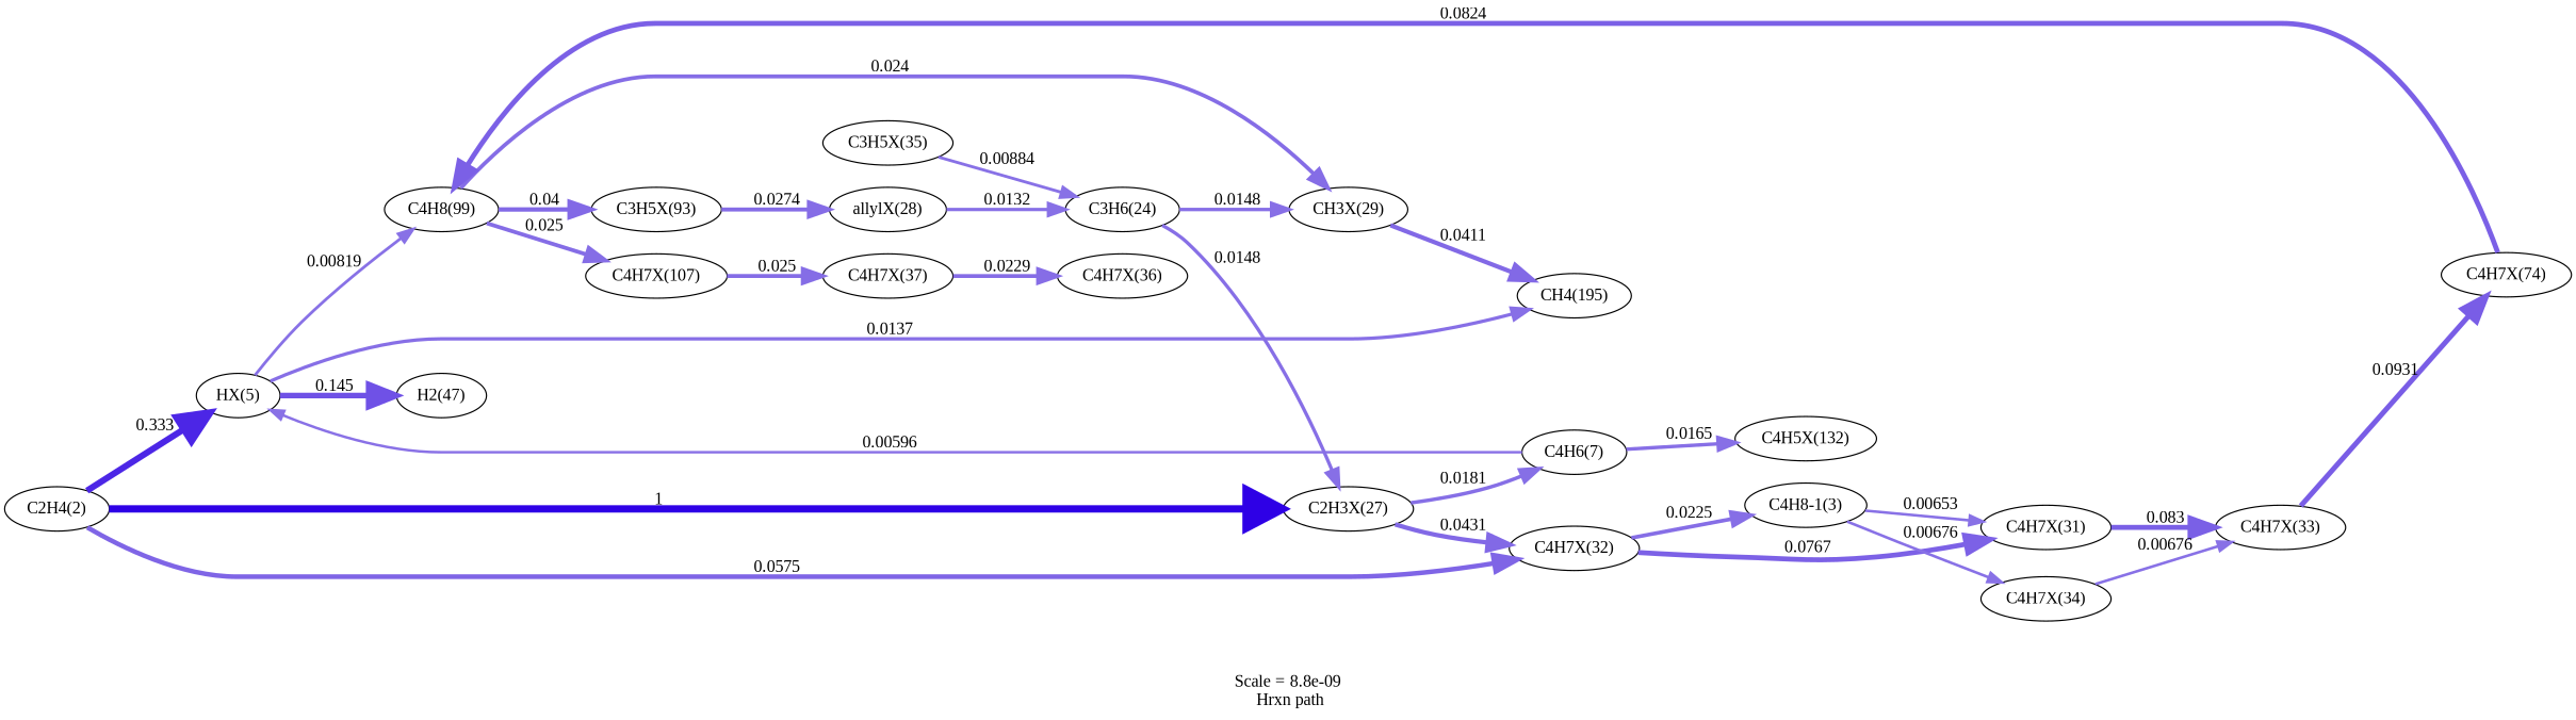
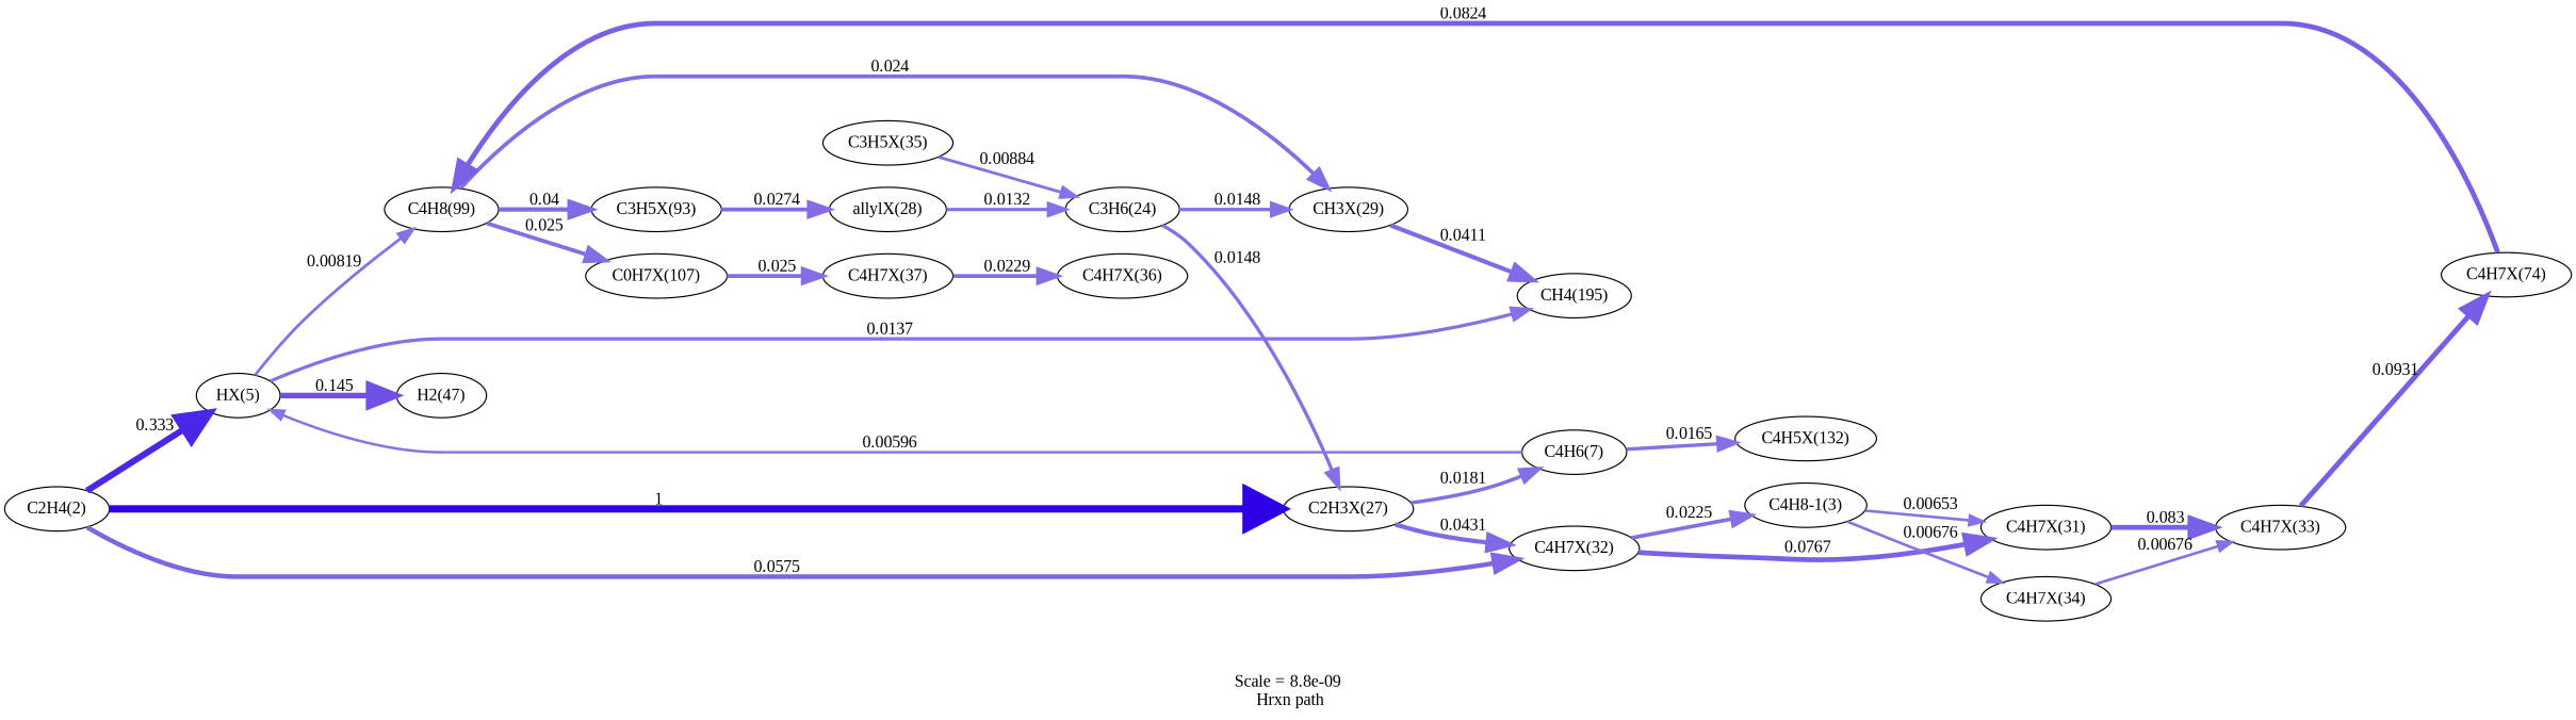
  digraph {
    fontname="Liberation Serif"
    label="Scale = 8.8e-09\l Hrxn path"
    rankdir=LR
    node [fontname="Liberation Serif"]
    edge [arrowsize=1.57 color="0.7, 0.507, 0.9" fontname="Liberation Serif" style="setlinewidth(3.22)"]
    n1 [label="C2H4(2)"]
    n2 [label="HX(5)"]
    n3 [label="C2H3X(27)"]
    n4 [label="C4H7X(32)"]
    n5 [label="H2(47)"]
    n6 [label="C4H8(99)"]
    n7 [label="CH4(195)"]
    n8 [label="C4H6(7)"]
    n9 [label="C4H8-1(3)"]
    n10 [label="C4H7X(31)"]
-   n11 [label="C4H7X(107)"]
+   n11 [label="C0H7X(107)"]
    n12 [label="CH3X(29)"]
    n13 [label="C3H5X(93)"]
    n14 [label="C3H6(24)"]
    n15 [label="C4H5X(132)"]
    n16 [label="C4H7X(34)"]
    n17 [label="C4H7X(33)"]
    n18 [label="C4H7X(37)"]
    n19 [label="allylX(28)"]
    n20 [label="C4H7X(74)"]
    n21 [label="C4H7X(36)"]
    n22 [label="C3H5X(35)"]
    n1 -> n2 [arrowsize=2.59 color="0.7, 0.833, 0.9" label=" 0.333" style="setlinewidth(5.17)"]
    n1 -> n3 [arrowsize=3 color="0.7, 1.5, 0.9" label=" 1" style="setlinewidth(6)"]
    n1 -> n4 [arrowsize=1.92 color="0.7, 0.558, 0.9" label=" 0.0575" style="setlinewidth(3.84)"]
    n2 -> n5 [arrowsize=2.27 color="0.7, 0.645, 0.9" label=" 0.145" style="setlinewidth(4.54)"]
    n2 -> n6 [arrowsize=1.19 color="0.7, 0.508, 0.9" label=" 0.00819" style="setlinewidth(2.37)"]
    n2 -> n7 [arrowsize=1.38 color="0.7, 0.514, 0.9" label=" 0.0137" style="setlinewidth(2.76)"]
    n3 -> n4 [arrowsize=1.81 color="0.7, 0.543, 0.9" label=" 0.0431" style="setlinewidth(3.63)"]
    n3 -> n8 [arrowsize=1.49 color="0.7, 0.518, 0.9" label=" 0.0181" style="setlinewidth(2.97)"]
    n4 -> n9 [color="0.7, 0.522, 0.9" label=" 0.0225" style="setlinewidth(3.14)"]
    n4 -> n10 [arrowsize=2.03 color="0.7, 0.577, 0.9" label=" 0.0767" style="setlinewidth(4.06)"]
    n6 -> n11 [arrowsize=1.61 color="0.7, 0.525, 0.9" label=" 0.025"]
    n6 -> n12 [arrowsize=1.59 color="0.7, 0.524, 0.9" label=" 0.024" style="setlinewidth(3.18)"]
    n6 -> n13 [arrowsize=1.78 color="0.7, 0.54, 0.9" label=" 0.04" style="setlinewidth(3.57)"]
    n8 -> n2 [arrowsize=1.07 color="0.7, 0.506, 0.9" label=" 0.00596" style="setlinewidth(2.13)"]
    n8 -> n15 [arrowsize=1.45 color="0.7, 0.517, 0.9" label=" 0.0165" style="setlinewidth(2.9)"]
    n9 -> n10 [arrowsize=1.1 label=" 0.00653" style="setlinewidth(2.2)"]
    n9 -> n16 [arrowsize=1.11 label=" 0.00676" style="setlinewidth(2.23)"]
    n10 -> n17 [arrowsize=2.06 color="0.7, 0.583, 0.9" label=" 0.083" style="setlinewidth(4.12)"]
    n11 -> n18 [arrowsize=1.61 color="0.7, 0.525, 0.9" label=" 0.025"]
    n12 -> n7 [arrowsize=1.8 color="0.7, 0.541, 0.9" label=" 0.0411" style="setlinewidth(3.59)"]
    n13 -> n19 [arrowsize=1.64 color="0.7, 0.527, 0.9" label=" 0.0274" style="setlinewidth(3.28)"]
    n14 -> n3 [arrowsize=1.41 color="0.7, 0.515, 0.9" label=" 0.0148" style="setlinewidth(2.82)"]
    n14 -> n12 [arrowsize=1.41 color="0.7, 0.515, 0.9" label=" 0.0148" style="setlinewidth(2.82)"]
    n16 -> n17 [arrowsize=1.11 label=" 0.00676" style="setlinewidth(2.23)"]
    n17 -> n20 [arrowsize=2.1 color="0.7, 0.593, 0.9" label=" 0.0931" style="setlinewidth(4.21)"]
    n18 -> n21 [color="0.7, 0.523, 0.9" label=" 0.0229" style="setlinewidth(3.15)"]
    n19 -> n14 [arrowsize=1.37 color="0.7, 0.513, 0.9" label=" 0.0132" style="setlinewidth(2.73)"]
    n20 -> n6 [arrowsize=2.06 color="0.7, 0.582, 0.9" label=" 0.0824" style="setlinewidth(4.12)"]
    n22 -> n14 [arrowsize=1.22 color="0.7, 0.509, 0.9" label=" 0.00884" style="setlinewidth(2.43)"]
  }
